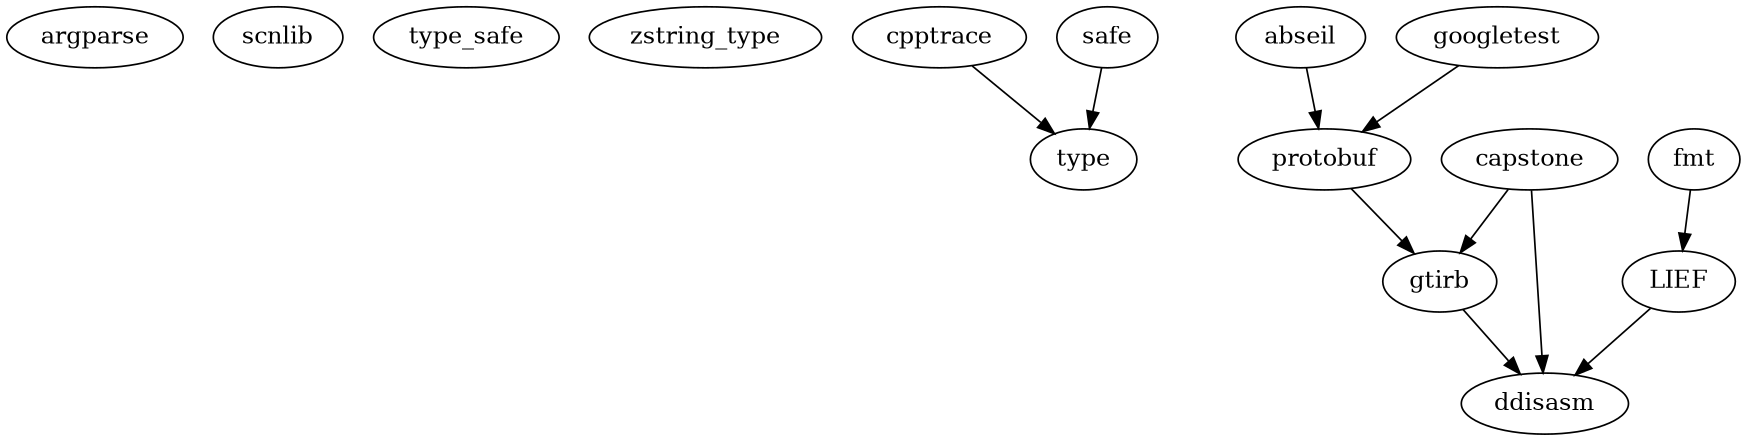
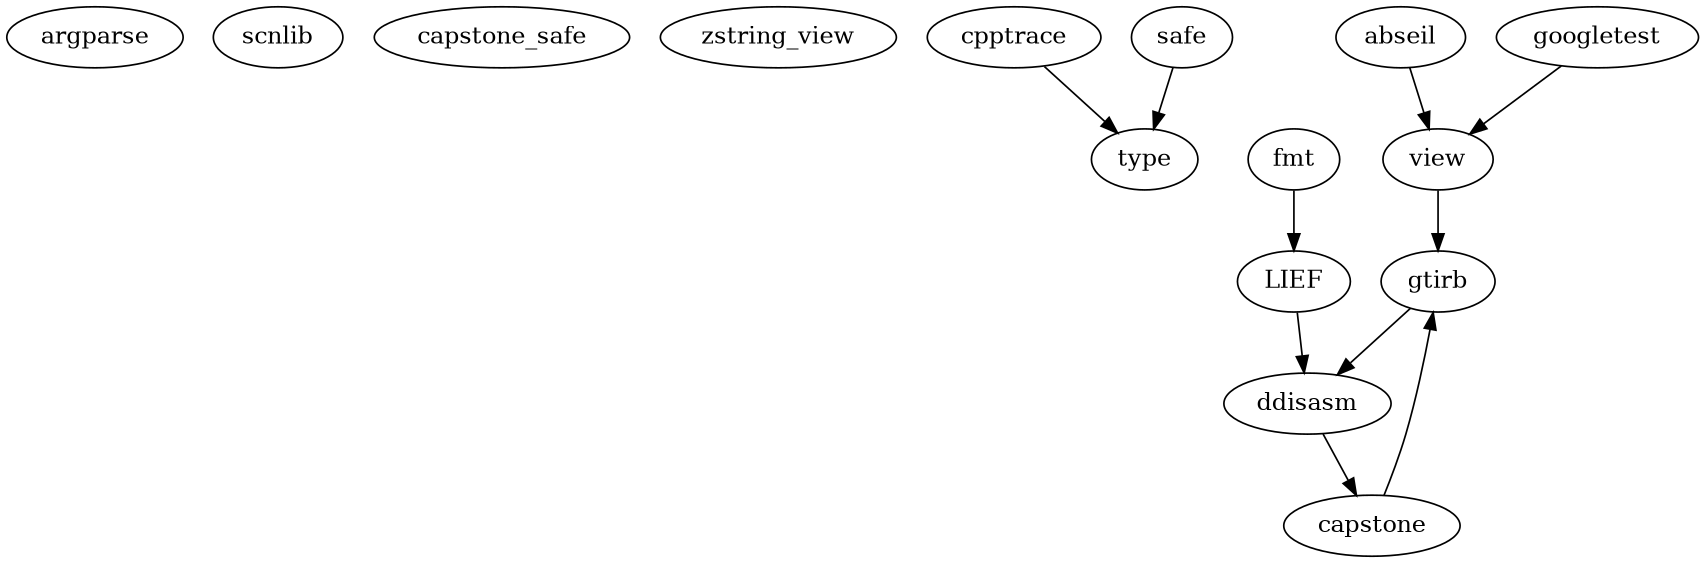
  digraph {
    ordering=out
    argparse
    scnlib
-   type_safe
-   zstring_view [label=zstring_type]
+   type_safe [label=capstone_safe]
+   zstring_view
    n5 [label=type]
    cpptrace
    n7 [label=safe]
    abseil
-   protobuf
+   protobuf [label=view]
    gtirb
    ddisasm
    fmt
    LIEF
    capstone
    googletest
    cpptrace -> n5
    n7 -> n5
    abseil -> protobuf
    protobuf -> gtirb
    gtirb -> ddisasm
    fmt -> LIEF
    LIEF -> ddisasm
    capstone -> gtirb
-   capstone -> ddisasm
+   ddisasm -> capstone
    googletest -> protobuf
  }
